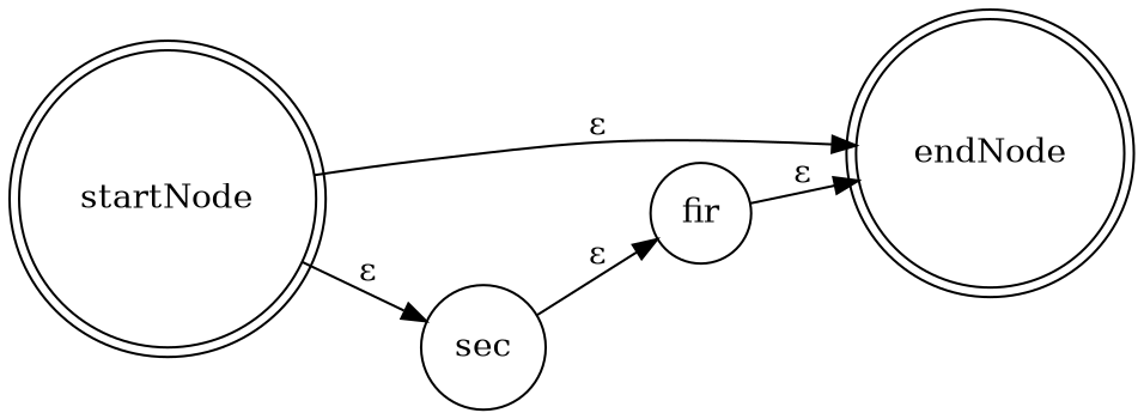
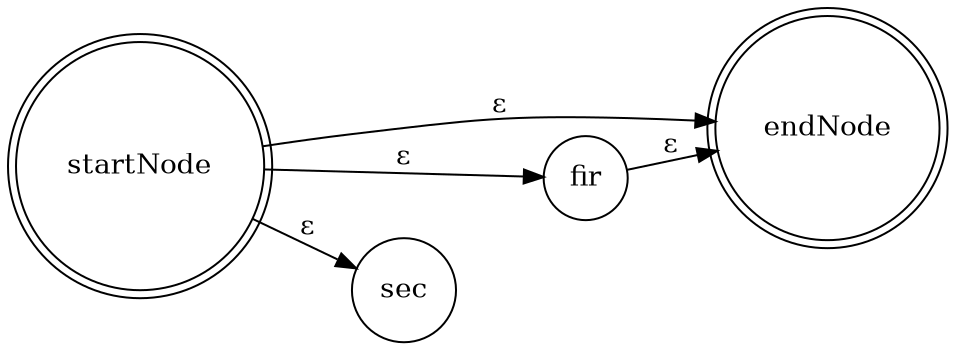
  digraph {
    rankdir=LR
    node [shape=doublecircle]
    startNode
    endNode
    fir [shape=circle]
    sec [shape=circle]
    startNode -> endNode [label="ε"]
-   sec -> fir [label="ε"]
+   startNode -> fir [label="ε"]
    startNode -> sec [label="ε"]
    fir -> endNode [label="ε"]
  }
